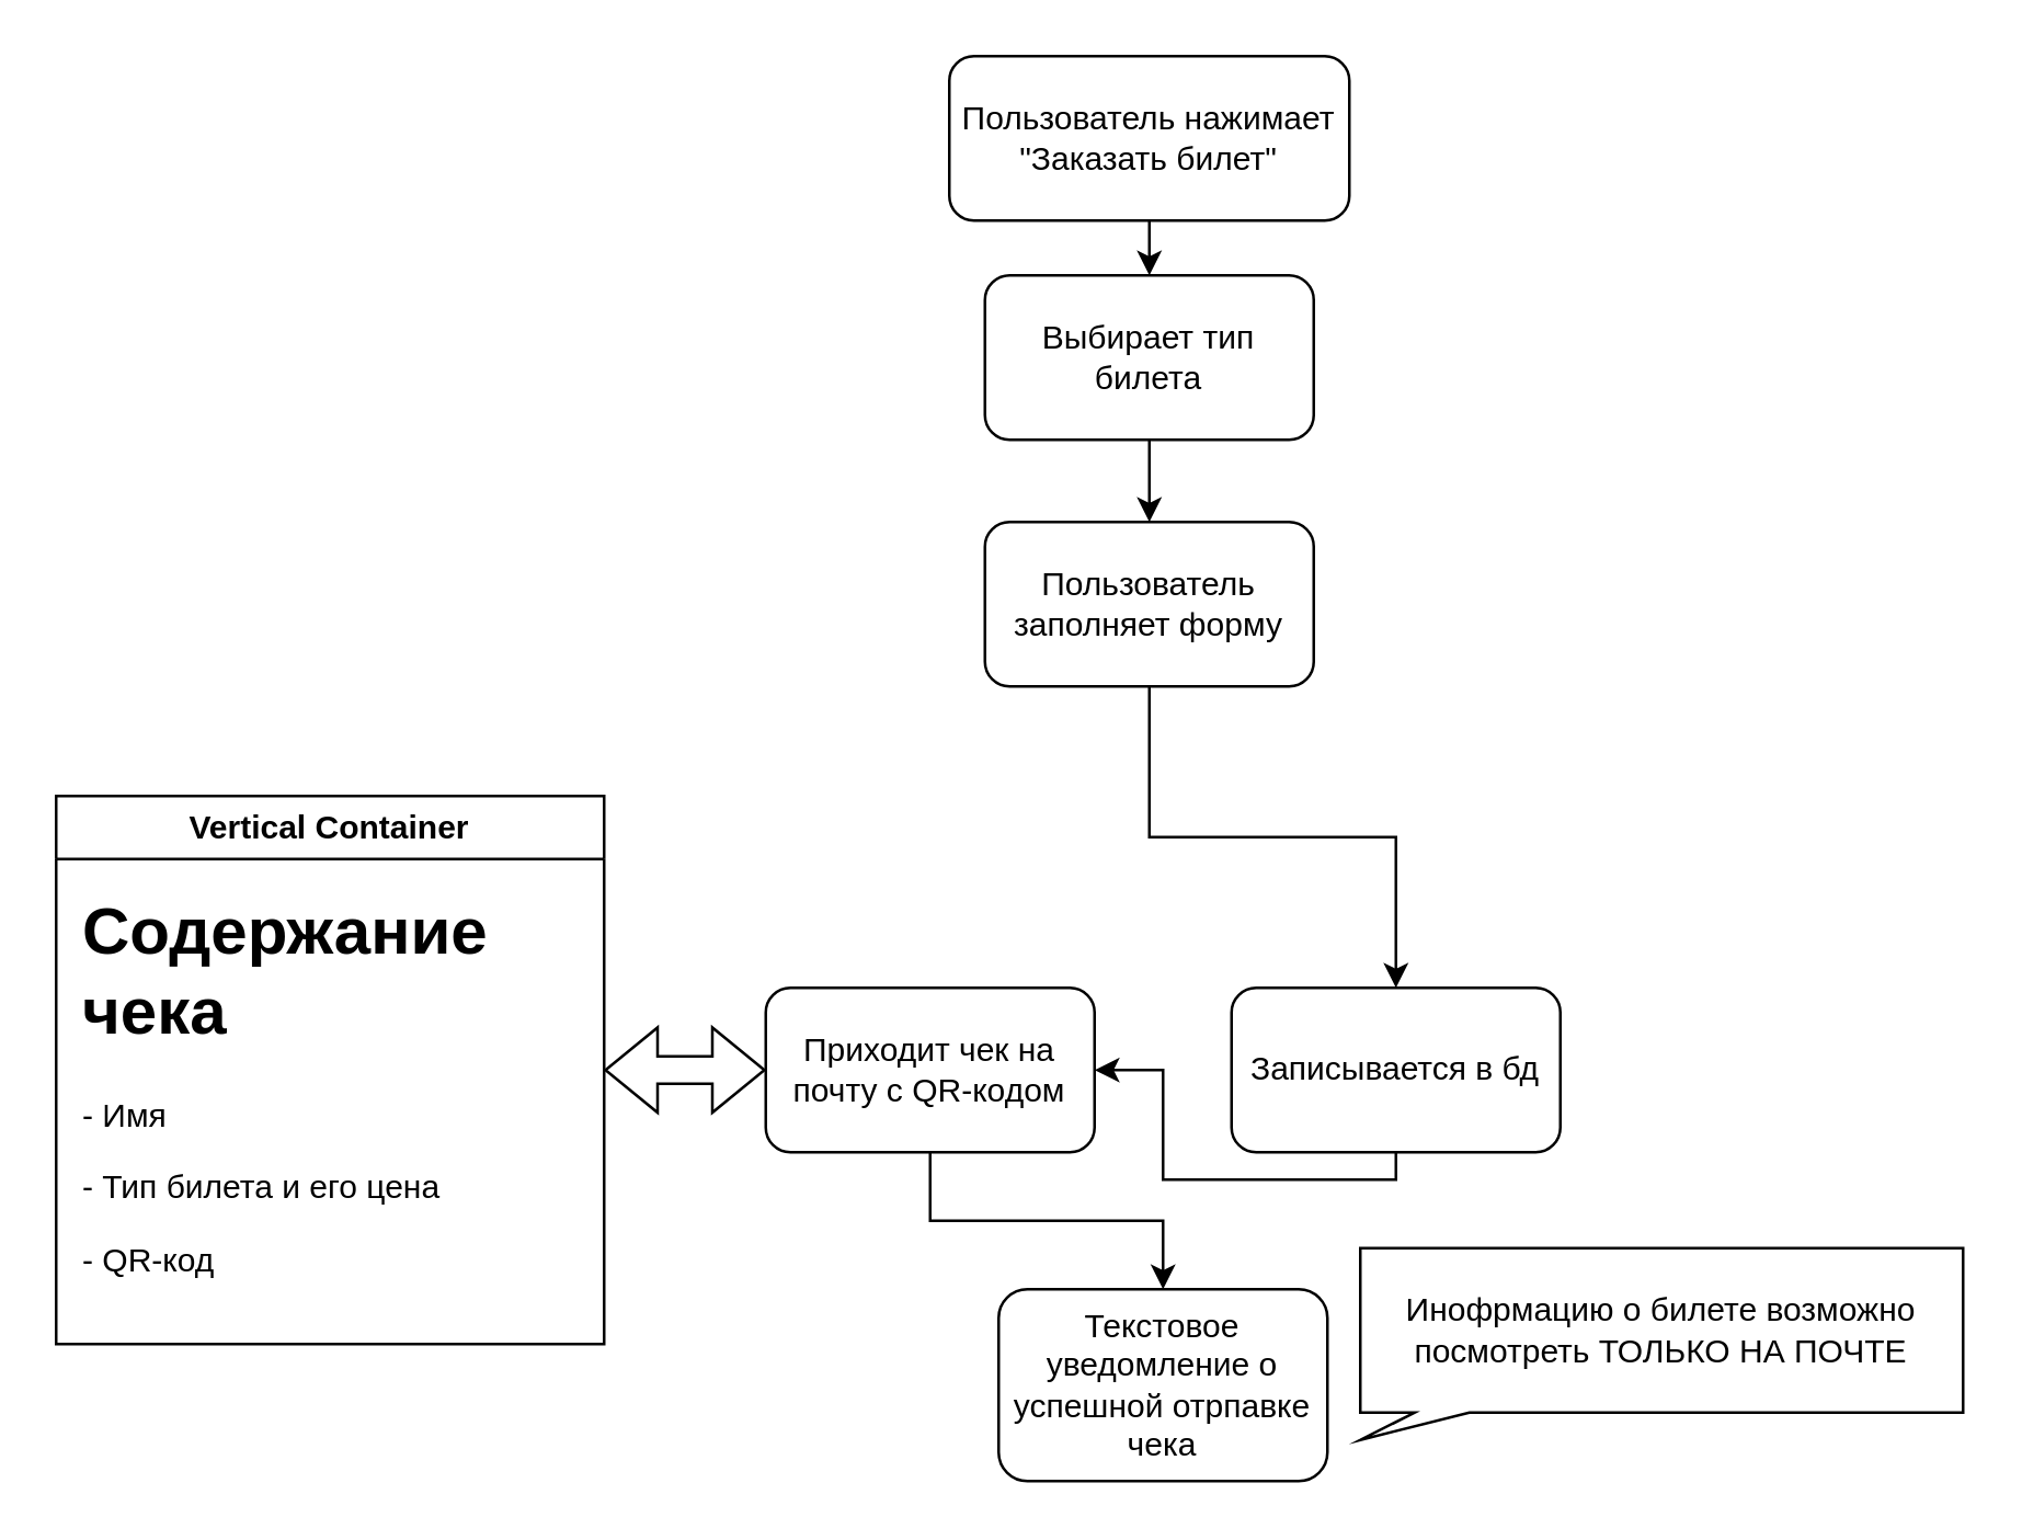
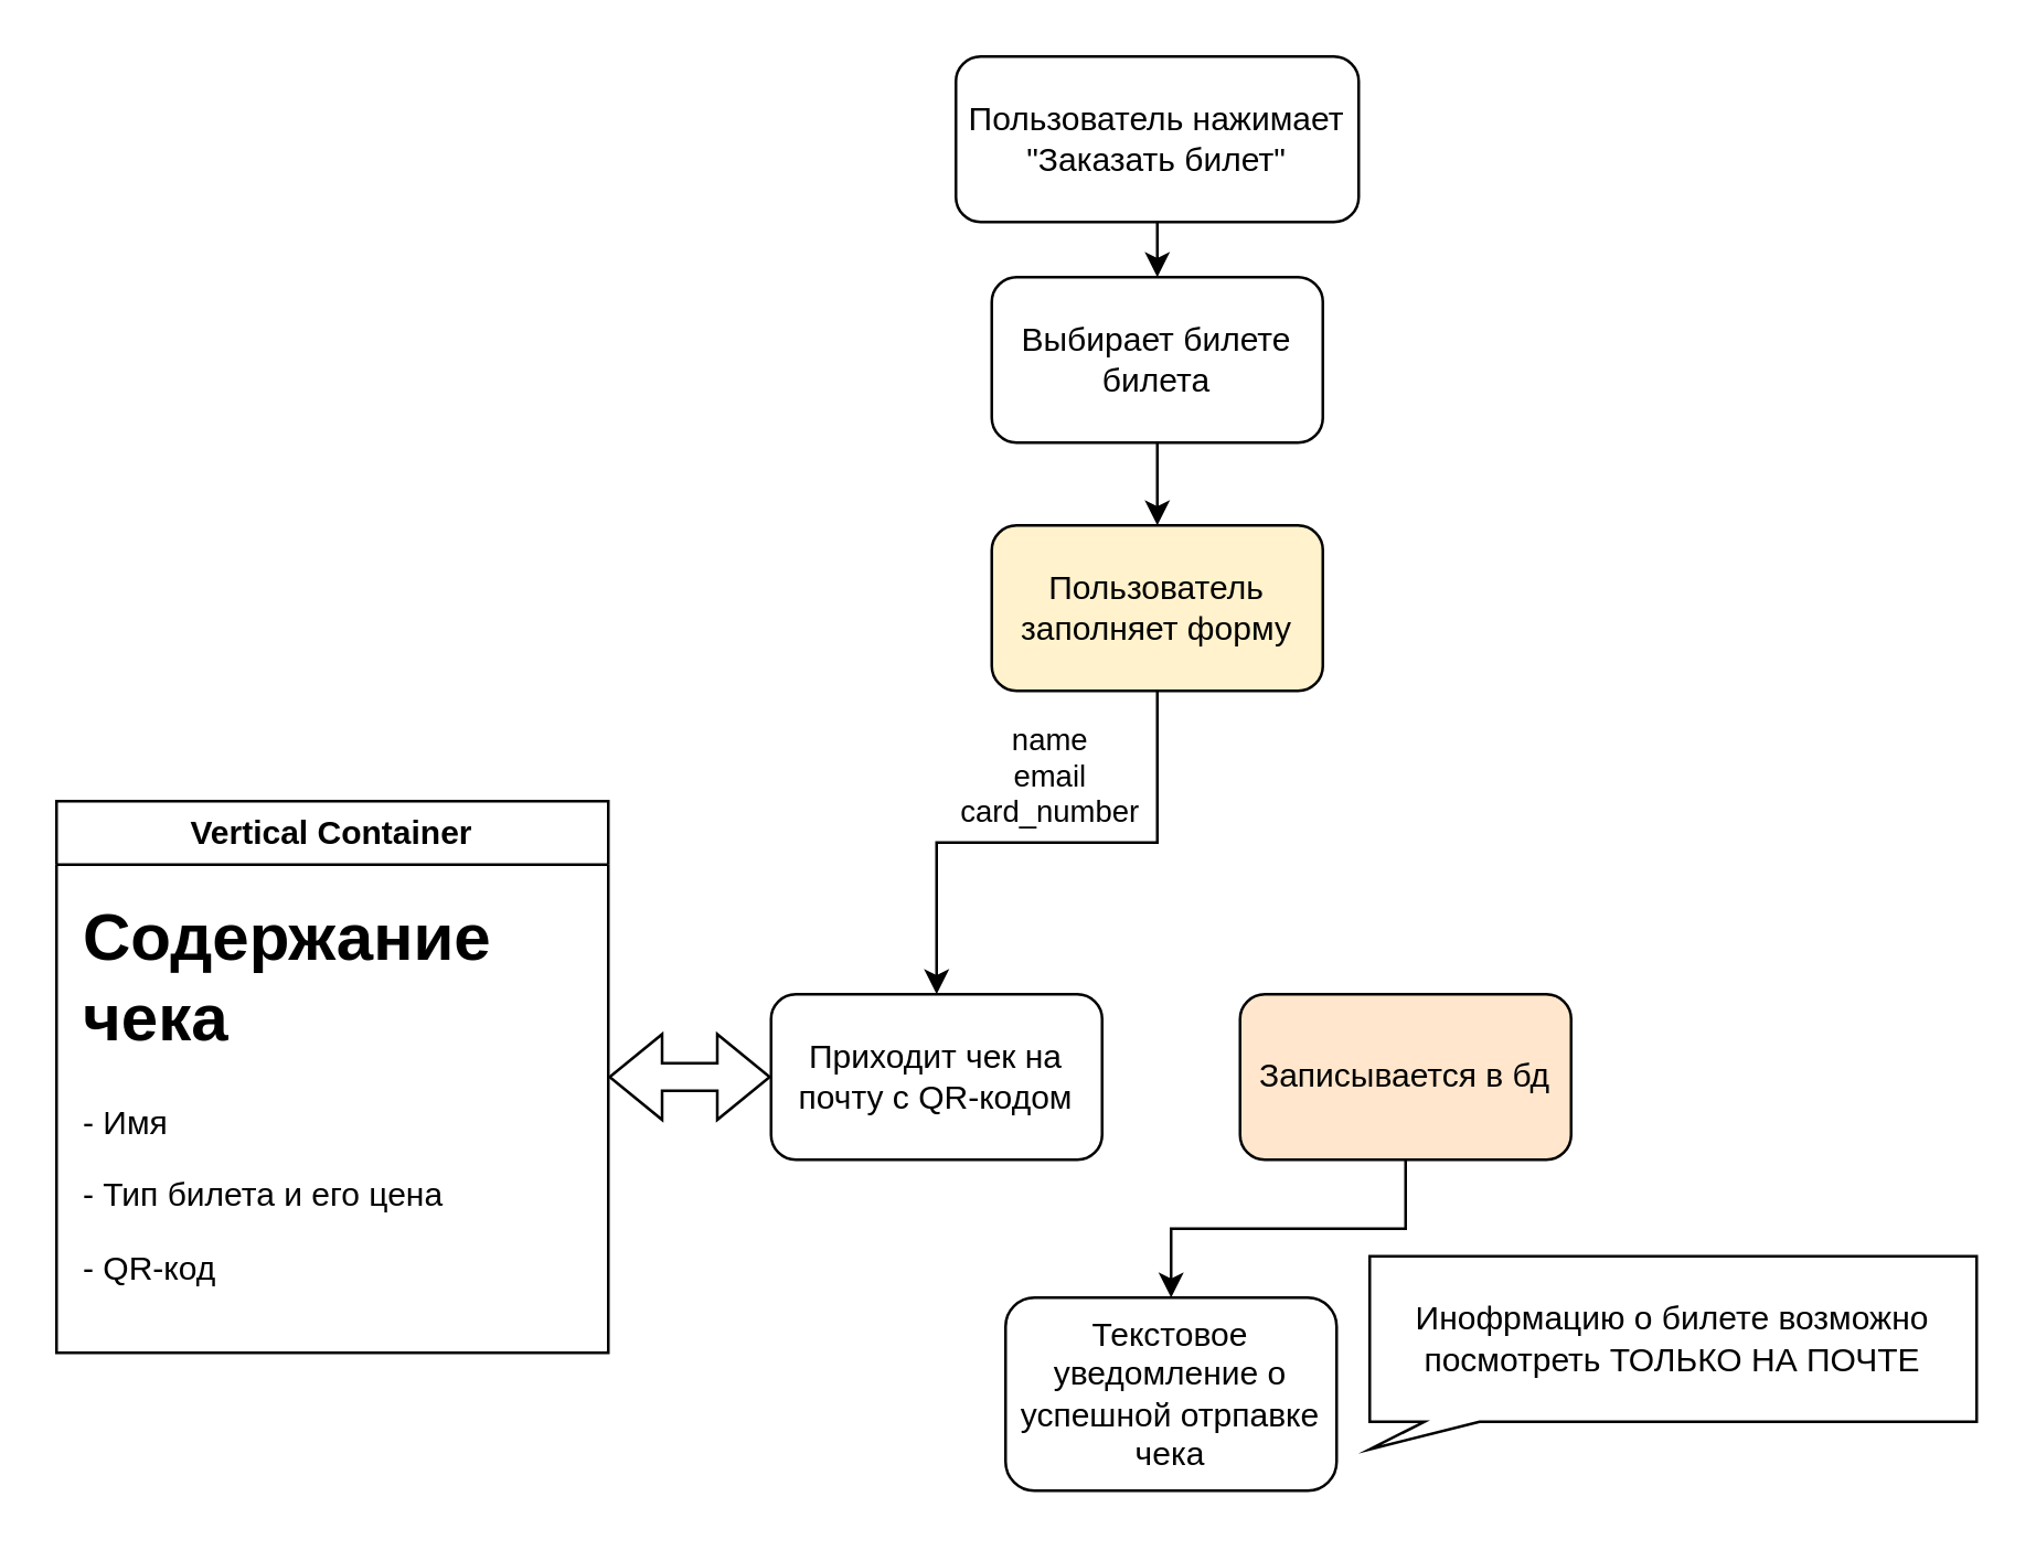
  <mxCell id="0" />
  <mxCell id="1" parent="0" />
- <mxCell id="2" value="Пользователь заполняет форму" style="rounded=1;whiteSpace=wrap;html=1;" vertex="1" parent="1"><mxGeometry x="359" y="190" width="120" height="60" as="geometry" /></mxCell>
+ <mxCell id="2" value="Пользователь заполняет форму" style="rounded=1;whiteSpace=wrap;html=1;fillColor=#fff2cc;" vertex="1" parent="1"><mxGeometry x="359" y="190" width="120" height="60" as="geometry" /></mxCell>
+ <mxCell id="3" value="" style="endArrow=classic;html=1;rounded=0;exitX=0.5;exitY=1;exitDx=0;exitDy=0;entryX=0.5;entryY=0;entryDx=0;entryDy=0;edgeStyle=orthogonalEdgeStyle;" edge="1" parent="1" source="2" target="5"><mxGeometry width="50" height="50" relative="1" as="geometry"><mxPoint x="459" y="380" as="sourcePoint" /><mxPoint x="419" y="360" as="targetPoint" /></mxGeometry></mxCell>
+ <mxCell id="4" value="name&lt;br&gt;email&lt;br&gt;card_number" style="edgeLabel;html=1;align=center;verticalAlign=middle;resizable=0;points=[];" vertex="1" connectable="0" parent="3"><mxGeometry x="-0.449" y="2" relative="1" as="geometry"><mxPoint x="-42" y="-22" as="offset" /></mxGeometry></mxCell>
  <mxCell id="5" value="Приходит чек на почту с QR-кодом" style="rounded=1;whiteSpace=wrap;html=1;" vertex="1" parent="1"><mxGeometry x="279" y="360" width="120" height="60" as="geometry" /></mxCell>
- <mxCell id="6" value="Записывается в бд" style="rounded=1;whiteSpace=wrap;html=1;" vertex="1" parent="1"><mxGeometry x="449" y="360" width="120" height="60" as="geometry" /></mxCell>
- <mxCell id="7" value="" style="endArrow=classic;html=1;rounded=0;exitX=0.5;exitY=1;exitDx=0;exitDy=0;entryX=0.5;entryY=0;entryDx=0;entryDy=0;edgeStyle=orthogonalEdgeStyle;jumpStyle=line;" edge="1" parent="1" source="2" target="6"><mxGeometry width="50" height="50" relative="1" as="geometry"><mxPoint x="519" y="320" as="sourcePoint" /><mxPoint x="569" y="270" as="targetPoint" /></mxGeometry></mxCell>
+ <mxCell id="6" value="Записывается в бд" style="rounded=1;whiteSpace=wrap;html=1;fillColor=#ffe6cc;" vertex="1" parent="1"><mxGeometry x="449" y="360" width="120" height="60" as="geometry" /></mxCell>
  <mxCell id="8" value="Пользователь нажимает &quot;Заказать билет&quot;" style="rounded=1;whiteSpace=wrap;html=1;" vertex="1" parent="1"><mxGeometry x="346" y="20" width="146" height="60" as="geometry" /></mxCell>
- <mxCell id="9" value="Выбирает тип билета" style="rounded=1;whiteSpace=wrap;html=1;" vertex="1" parent="1"><mxGeometry x="359" y="100" width="120" height="60" as="geometry" /></mxCell>
+ <mxCell id="9" value="Выбирает билете билета" style="rounded=1;whiteSpace=wrap;html=1;" vertex="1" parent="1"><mxGeometry x="359" y="100" width="120" height="60" as="geometry" /></mxCell>
  <mxCell id="10" value="" style="endArrow=classic;html=1;rounded=0;exitX=0.5;exitY=1;exitDx=0;exitDy=0;entryX=0.5;entryY=0;entryDx=0;entryDy=0;" edge="1" parent="1" source="8" target="9"><mxGeometry width="50" height="50" relative="1" as="geometry"><mxPoint x="535" y="130" as="sourcePoint" /><mxPoint x="585" y="80" as="targetPoint" /></mxGeometry></mxCell>
  <mxCell id="11" value="" style="endArrow=classic;html=1;rounded=0;exitX=0.5;exitY=1;exitDx=0;exitDy=0;entryX=0.5;entryY=0;entryDx=0;entryDy=0;" edge="1" parent="1" source="9" target="2"><mxGeometry width="50" height="50" relative="1" as="geometry"><mxPoint x="550" y="210" as="sourcePoint" /><mxPoint x="600" y="160" as="targetPoint" /></mxGeometry></mxCell>
  <mxCell id="12" value="Vertical Container" style="swimlane;whiteSpace=wrap;html=1;" vertex="1" parent="1"><mxGeometry x="20" y="290" width="200" height="200" as="geometry"><mxRectangle x="30" y="310" width="140" height="30" as="alternateBounds" /></mxGeometry></mxCell>
  <mxCell id="13" value="&lt;h1&gt;Содержание чека&lt;/h1&gt;&lt;p&gt;- Имя&lt;/p&gt;&lt;p&gt;- Тип билета и его цена&lt;/p&gt;&lt;p&gt;- QR-код&lt;/p&gt;" style="text;html=1;strokeColor=none;fillColor=none;spacing=5;spacingTop=-20;whiteSpace=wrap;overflow=hidden;rounded=0;" vertex="1" parent="12"><mxGeometry x="5" y="30" width="190" height="170" as="geometry" /></mxCell>
  <mxCell id="14" value="" style="shape=flexArrow;endArrow=classic;startArrow=classic;html=1;rounded=0;exitX=1;exitY=0.5;exitDx=0;exitDy=0;entryX=0;entryY=0.5;entryDx=0;entryDy=0;" edge="1" parent="1" source="12" target="5"><mxGeometry width="100" height="100" relative="1" as="geometry"><mxPoint x="200" y="470" as="sourcePoint" /><mxPoint x="300" y="370" as="targetPoint" /></mxGeometry></mxCell>
  <mxCell id="15" value="Текстовое уведомление о успешной отрпавке чека" style="rounded=1;whiteSpace=wrap;html=1;" vertex="1" parent="1"><mxGeometry x="364" y="470" width="120" height="70" as="geometry" /></mxCell>
- <mxCell id="16" value="" style="endArrow=classic;html=1;rounded=0;exitX=0.5;exitY=1;exitDx=0;exitDy=0;entryX=0.5;entryY=0;entryDx=0;entryDy=0;edgeStyle=orthogonalEdgeStyle;" edge="1" parent="1" source="5" target="15"><mxGeometry width="50" height="50" relative="1" as="geometry"><mxPoint x="310" y="590" as="sourcePoint" /><mxPoint x="360" y="540" as="targetPoint" /></mxGeometry></mxCell>
- <mxCell id="17" value="" style="endArrow=classic;html=1;rounded=0;exitX=0.5;exitY=1;exitDx=0;exitDy=0;edgeStyle=orthogonalEdgeStyle;" edge="1" parent="1" source="6" target="5"><mxGeometry width="50" height="50" relative="1" as="geometry"><mxPoint x="530" y="540" as="sourcePoint" /><mxPoint x="580" y="490" as="targetPoint" /></mxGeometry></mxCell>
+ <mxCell id="17" value="" style="endArrow=classic;html=1;rounded=0;exitX=0.5;exitY=1;exitDx=0;exitDy=0;entryX=0.5;entryY=0;entryDx=0;entryDy=0;edgeStyle=orthogonalEdgeStyle;" edge="1" parent="1" source="6" target="15"><mxGeometry width="50" height="50" relative="1" as="geometry"><mxPoint x="530" y="540" as="sourcePoint" /><mxPoint x="580" y="490" as="targetPoint" /></mxGeometry></mxCell>
  <mxCell id="18" value="Инофрмацию о билете возможно посмотреть ТОЛЬКО НА ПОЧТЕ" style="shape=callout;whiteSpace=wrap;html=1;perimeter=calloutPerimeter;size=10;position=0.09;position2=0;base=20;" vertex="1" parent="1"><mxGeometry x="496" y="455" width="220" height="70" as="geometry" /></mxCell>
